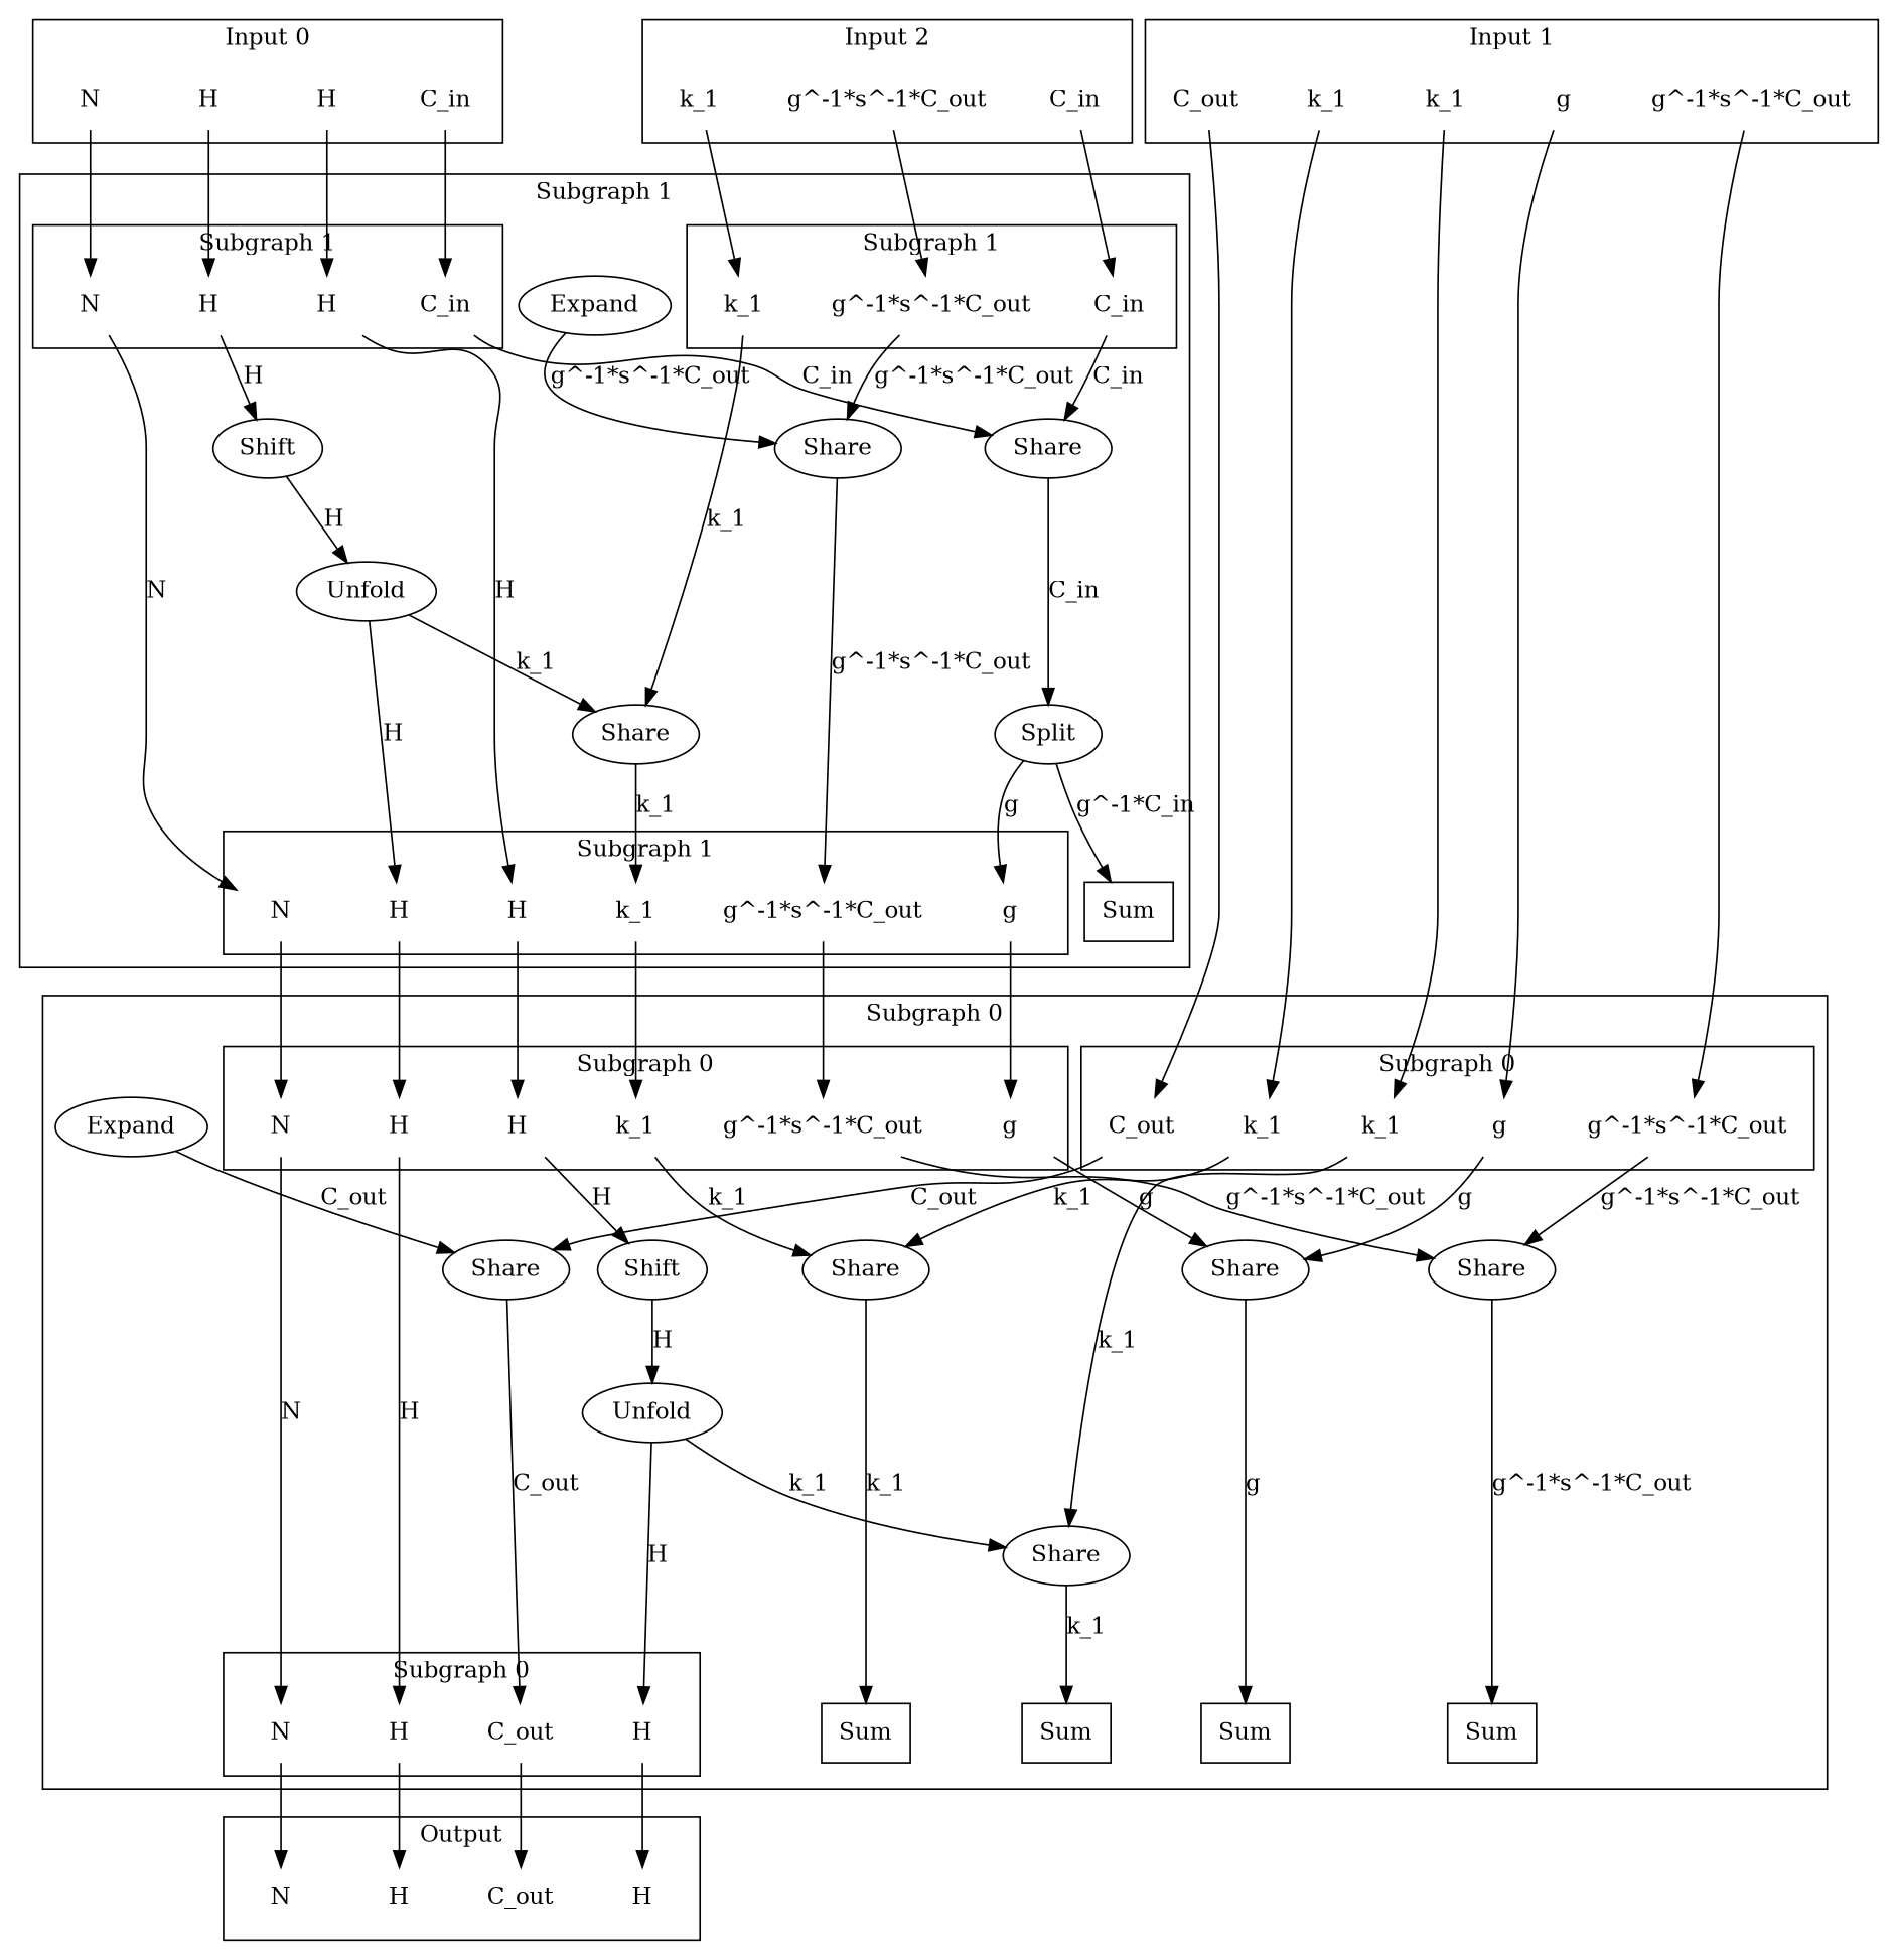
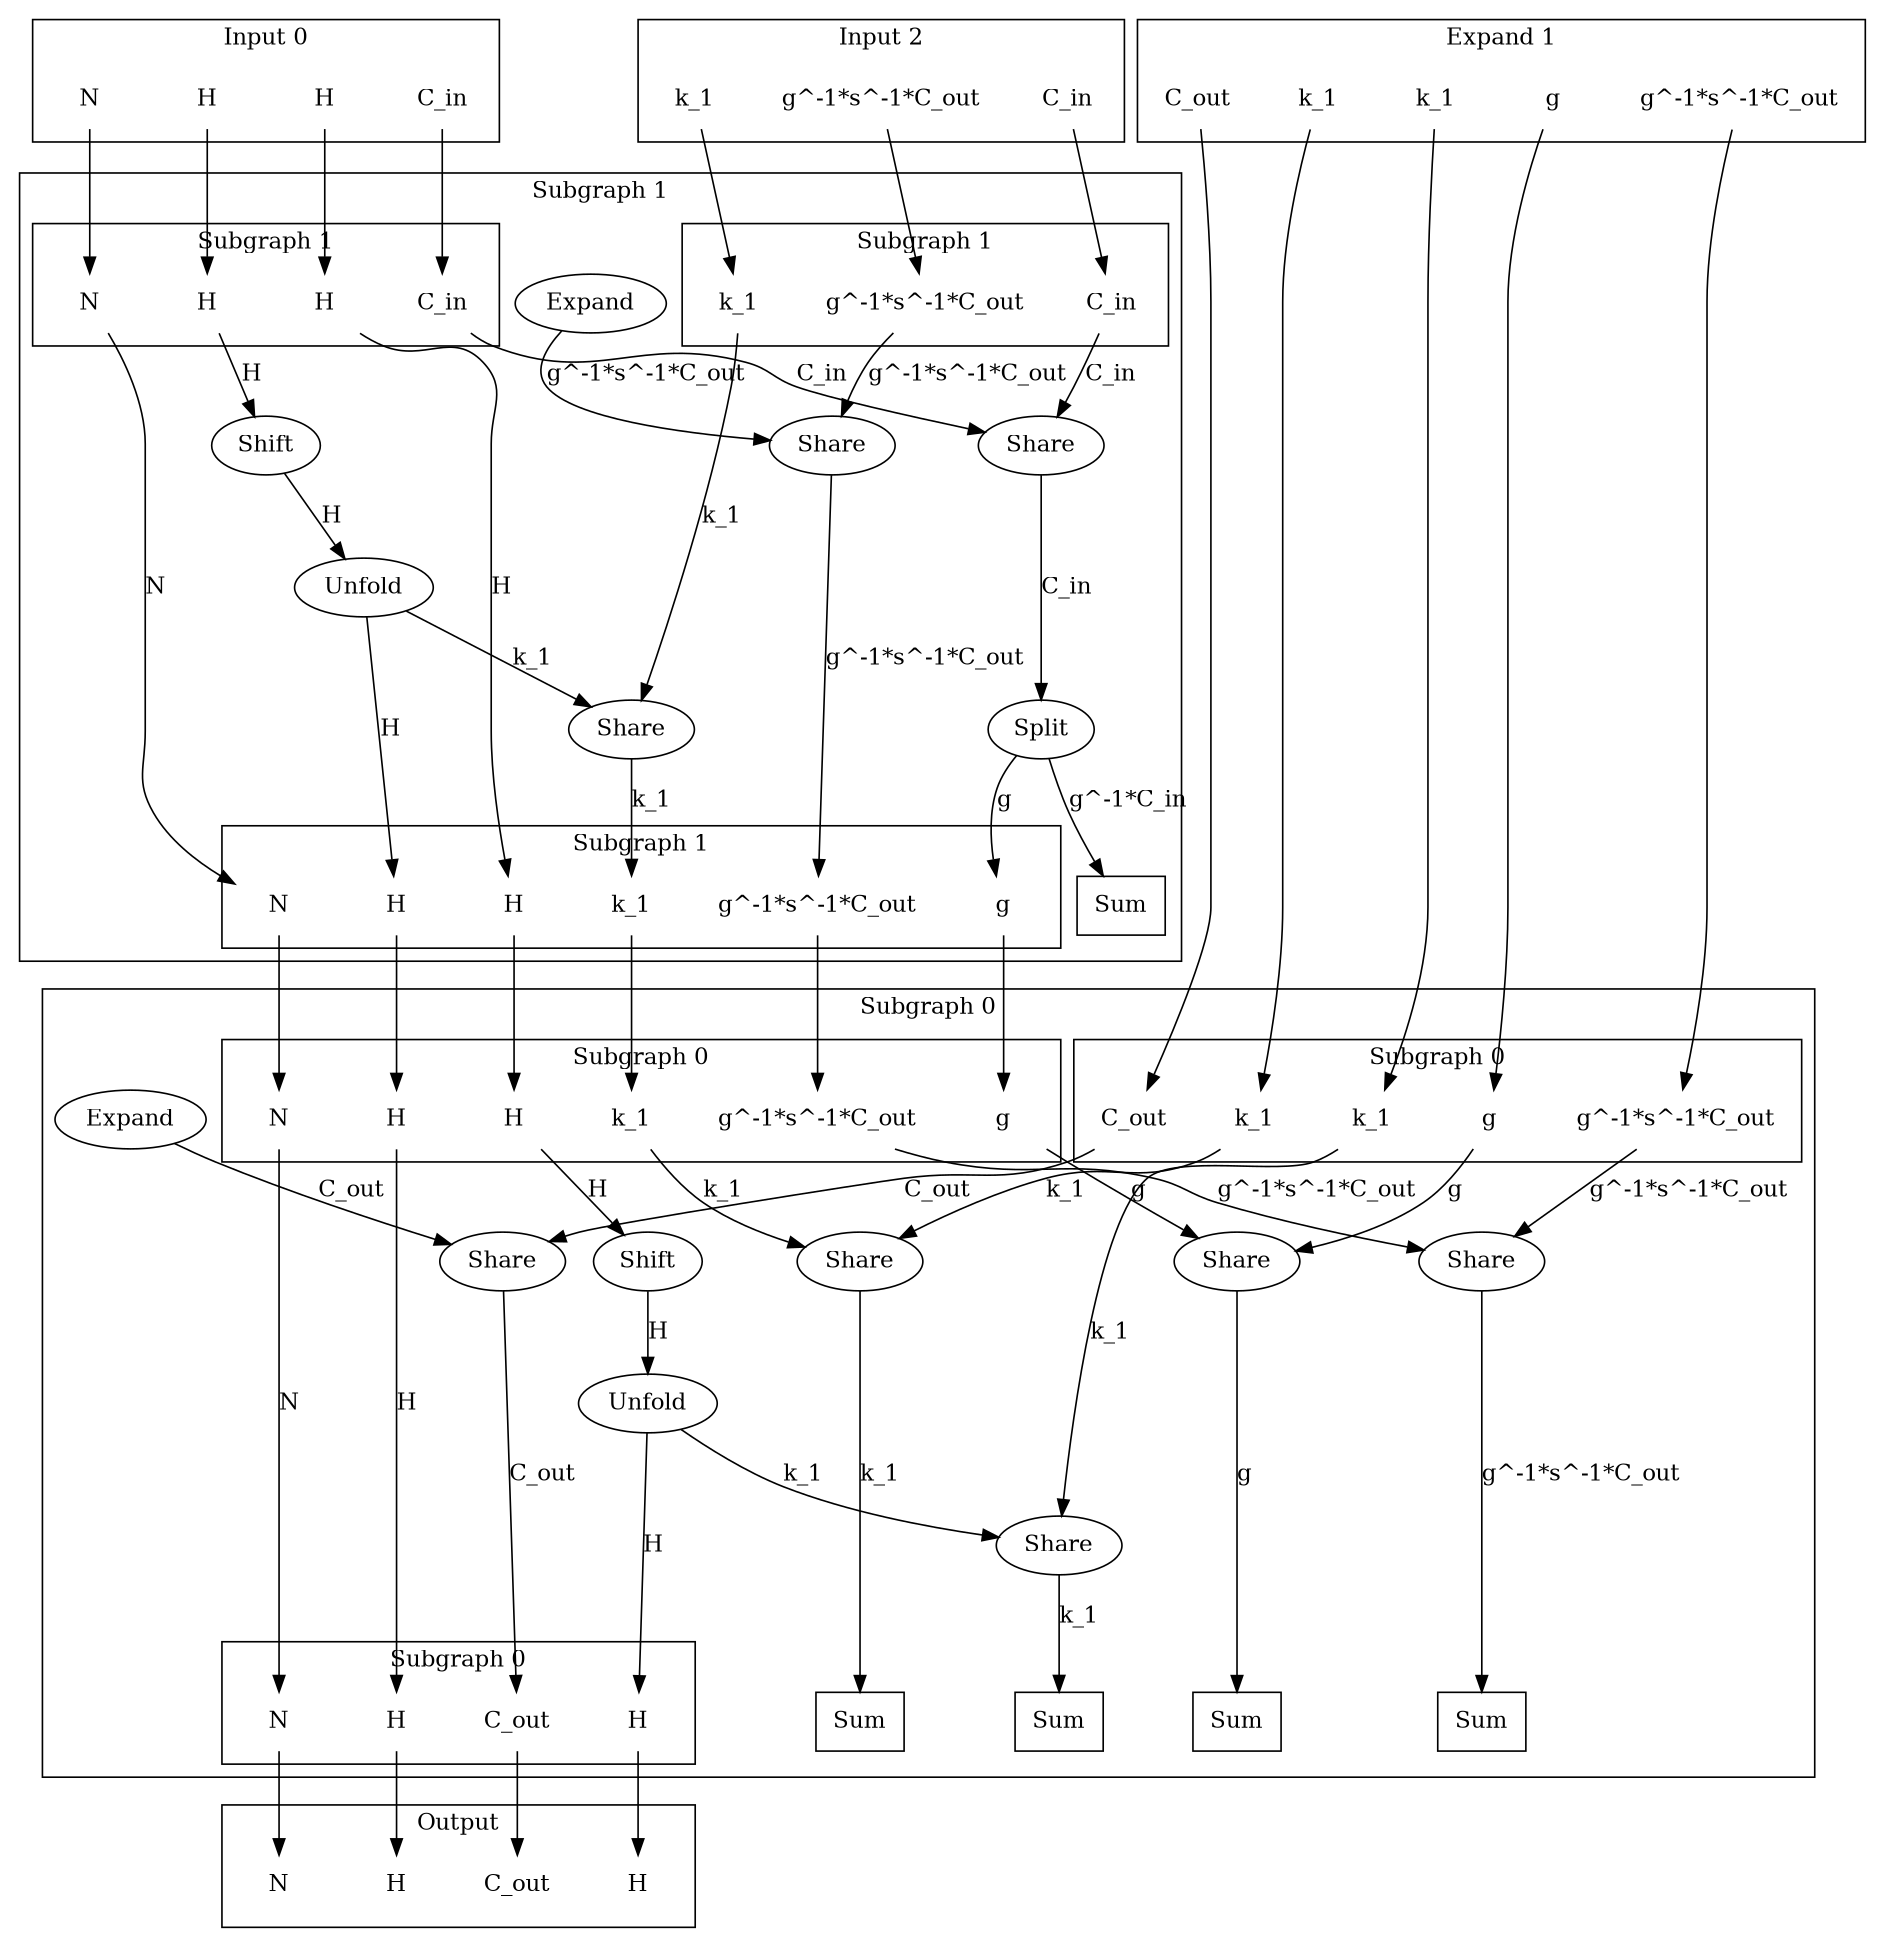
  digraph {
    newrank=true
    node [shape=none]
    n1 [label=N]
    n2 [label=C_in]
    n3 [label=H]
    n4 [label=H]
    n5 [label=C_in]
    n6 [label=k_1]
    n7 [label="g^-1*s^-1*C_out"]
    n8 [label=C_out]
    n9 [label=g]
    n10 [label=k_1]
    n11 [label=k_1]
    n12 [label="g^-1*s^-1*C_out"]
    n13 [label=Sum shape=box]
    n14 [label=Sum shape=box]
    n15 [label=Sum shape=box]
    n16 [label=Sum shape=box]
    n17 [label=N]
    n18 [label=C_out]
    n19 [label=H]
    n20 [label=H]
    n21 [label=N]
    n22 [label=g]
    n23 [label=H]
    n24 [label=k_1]
    n25 [label=H]
    n26 [label="g^-1*s^-1*C_out"]
    n27 [label=C_out]
    n28 [label=g]
    n29 [label=k_1]
    n30 [label=k_1]
    n31 [label="g^-1*s^-1*C_out"]
    n32 [label=Share shape=""]
    n33 [label=Share shape=""]
    n34 [label=Shift shape=""]
    n35 [label=Share shape=""]
    n36 [label=Share shape=""]
    n37 [label=Share shape=""]
    n38 [label=Expand shape=""]
    n39 [label=Unfold shape=""]
    n40 [label=Sum shape=box]
    n41 [label=N]
    n42 [label=g]
    n43 [label=H]
    n44 [label=k_1]
    n45 [label=H]
    n46 [label="g^-1*s^-1*C_out"]
    n47 [label=N]
    n48 [label=C_in]
    n49 [label=H]
    n50 [label=H]
    n51 [label=C_in]
    n52 [label=k_1]
    n53 [label="g^-1*s^-1*C_out"]
    n54 [label=Share shape=""]
    n55 [label=Shift shape=""]
    n56 [label=Share shape=""]
    n57 [label=Share shape=""]
    n58 [label=Split shape=""]
    n59 [label=Expand shape=""]
    n60 [label=Unfold shape=""]
    n61 [label=N]
    n62 [label=C_out]
    n63 [label=H]
    n64 [label=H]
    subgraph sub_1 {
      rank=same
      n1
      n2
      n3
      n4
      n5
      n6
      n7
      n8
      n9
      n10
      n11
      n12
    }
    subgraph cluster_2 {
      label="Subgraph 0"
      n32
      n33
      n34
      n35
      n36
      n37
      n38
      n39
      subgraph sub_3 {
        label="Subgraph 0"
        rank=same
        n13
        n14
        n15
        n16
        n17
        n18
        n19
        n20
      }
      subgraph sub_4 {
        label="Subgraph 0"
        rank=same
        n21
        n22
        n23
        n24
        n25
        n26
        n27
        n28
        n29
        n30
        n31
      }
      subgraph cluster_5 {
        n17
        n18
        n19
        n20
      }
      subgraph cluster_6 {
        n21
        n22
        n23
        n24
        n25
        n26
      }
      subgraph cluster_7 {
        n27
        n28
        n29
        n30
        n31
      }
    }
    subgraph cluster_8 {
      label="Subgraph 1"
      n54
      n55
      n56
      n57
      n58
      n59
      n60
      subgraph sub_9 {
        label="Subgraph 1"
        rank=same
        n40
        n41
        n42
        n43
        n44
        n45
        n46
      }
      subgraph sub_10 {
        label="Subgraph 1"
        rank=same
        n47
        n48
        n49
        n50
        n51
        n52
        n53
      }
      subgraph cluster_11 {
        n41
        n42
        n43
        n44
        n45
        n46
      }
      subgraph cluster_12 {
        n47
        n48
        n49
        n50
      }
      subgraph cluster_13 {
        n51
        n52
        n53
      }
    }
    subgraph cluster_14 {
      label="Input 0"
      n1
      n2
      n3
      n4
    }
    subgraph cluster_15 {
      label="Input 2"
      n5
      n6
      n7
    }
    subgraph cluster_16 {
-     label="Input 1"
+     label="Expand 1"
      n8
      n9
      n10
      n11
      n12
    }
    subgraph cluster_17 {
      label=Output
      n61
      n62
      n63
      n64
    }
    n1 -> n47
    n2 -> n48
    n3 -> n49
    n4 -> n50
    n5 -> n51
    n6 -> n52
    n7 -> n53
    n8 -> n27
    n9 -> n28
    n10 -> n29
    n11 -> n30
    n12 -> n31
    n17 -> n61
    n18 -> n62
    n19 -> n63
    n20 -> n64
    n21 -> n17 [label=N]
    n22 -> n32 [label=g]
    n23 -> n19 [label=H]
    n24 -> n33 [label=k_1]
    n25 -> n34 [label=H]
    n26 -> n35 [label="g^-1*s^-1*C_out"]
    n27 -> n36 [label=C_out]
    n28 -> n32 [label=g]
    n29 -> n33 [label=k_1]
    n30 -> n37 [label=k_1]
    n31 -> n35 [label="g^-1*s^-1*C_out"]
    n32 -> n13 [label=g]
    n33 -> n14 [label=k_1]
    n34 -> n39 [label=H]
    n35 -> n16 [label="g^-1*s^-1*C_out"]
    n36 -> n18 [label=C_out]
    n37 -> n15 [label=k_1]
    n38 -> n36 [label=C_out]
    n39 -> n20 [label=H]
    n39 -> n37 [label=k_1]
    n41 -> n21
    n42 -> n22
    n43 -> n23
    n44 -> n24
    n45 -> n25
    n46 -> n26
    n47 -> n41 [label=N]
    n48 -> n54 [label=C_in]
    n49 -> n55 [label=H]
    n50 -> n45 [label=H]
    n51 -> n54 [label=C_in]
    n52 -> n56 [label=k_1]
    n53 -> n57 [label="g^-1*s^-1*C_out"]
    n54 -> n58 [label=C_in]
    n55 -> n60 [label=H]
    n56 -> n44 [label=k_1]
    n57 -> n46 [label="g^-1*s^-1*C_out"]
    n58 -> n40 [label="g^-1*C_in"]
    n58 -> n42 [label=g]
    n59 -> n57 [label="g^-1*s^-1*C_out"]
    n60 -> n43 [label=H]
    n60 -> n56 [label=k_1]
  }
